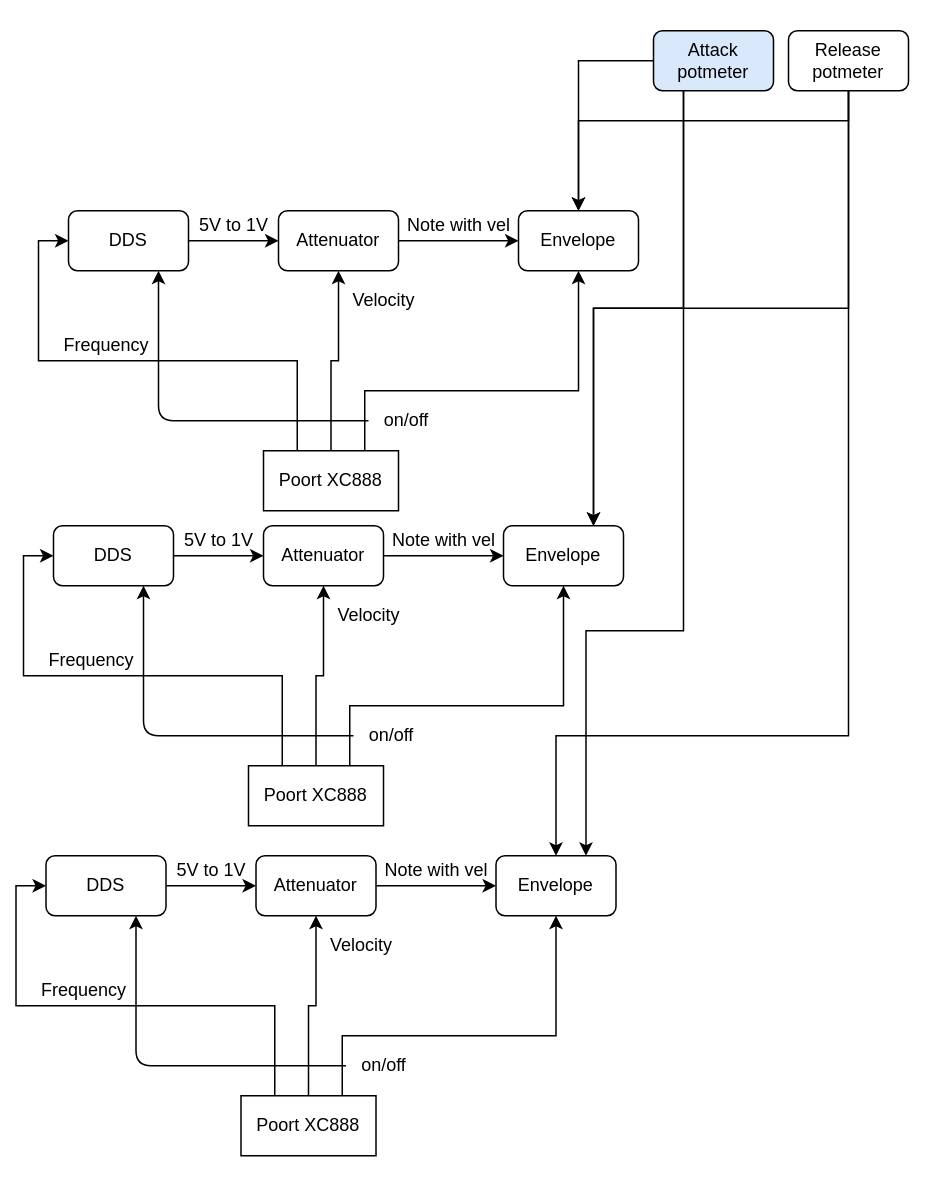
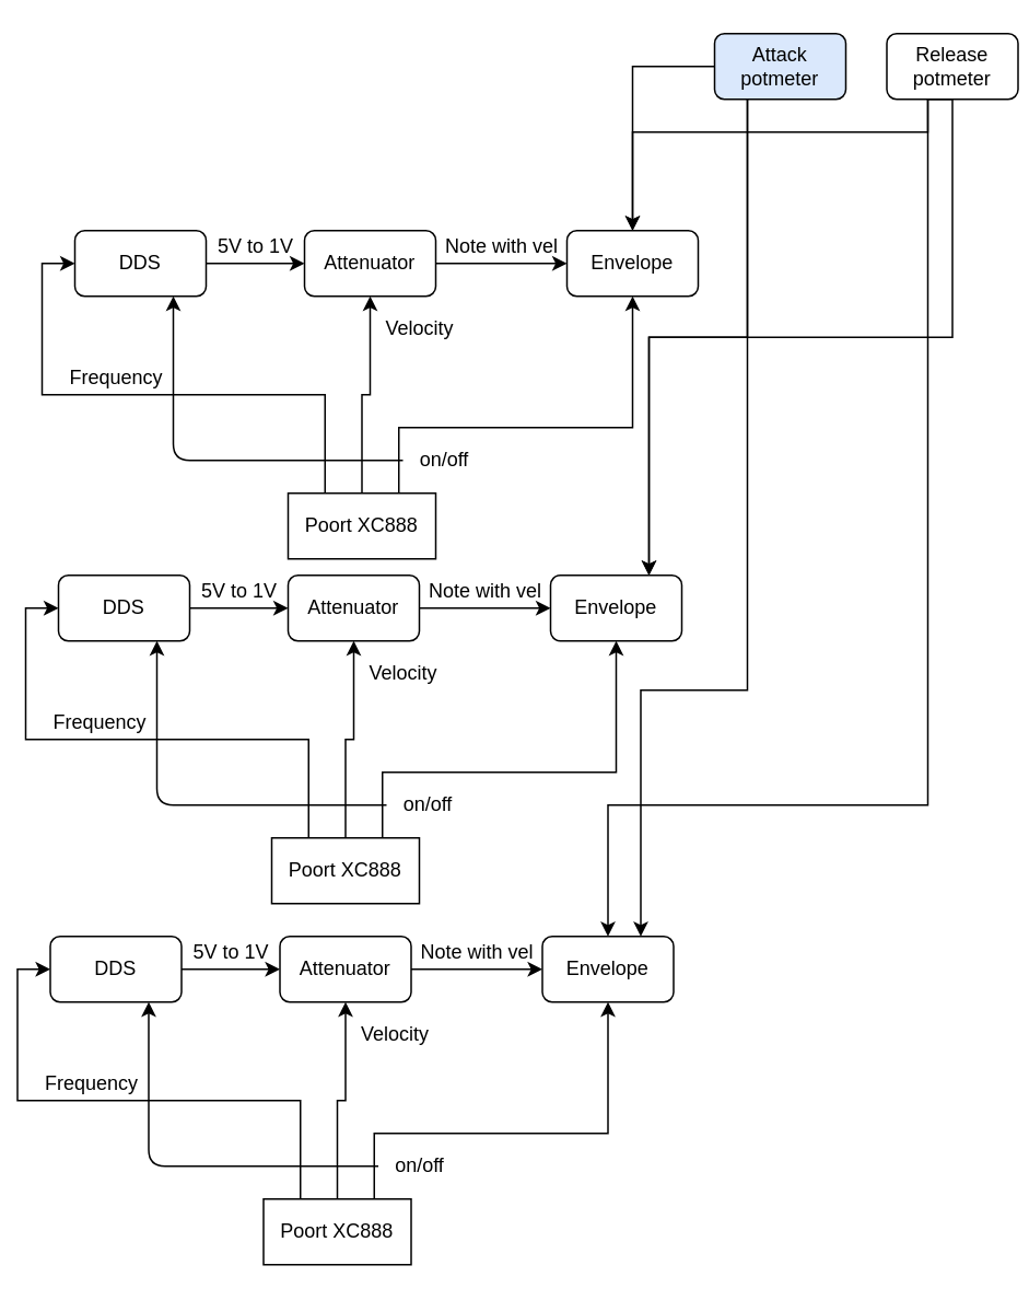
  <mxCell id="0" />
  <mxCell id="1" parent="0" />
  <mxCell id="2" style="edgeStyle=orthogonalEdgeStyle;rounded=0;orthogonalLoop=1;jettySize=auto;html=1;exitX=0.25;exitY=0;exitDx=0;exitDy=0;entryX=0;entryY=0.5;entryDx=0;entryDy=0;" edge="1" parent="1" source="5" target="7"><mxGeometry relative="1" as="geometry" /></mxCell>
  <mxCell id="3" style="edgeStyle=orthogonalEdgeStyle;rounded=0;orthogonalLoop=1;jettySize=auto;html=1;exitX=0.5;exitY=0;exitDx=0;exitDy=0;entryX=0.5;entryY=1;entryDx=0;entryDy=0;" edge="1" parent="1" source="5" target="9"><mxGeometry relative="1" as="geometry" /></mxCell>
  <mxCell id="4" style="edgeStyle=orthogonalEdgeStyle;rounded=0;orthogonalLoop=1;jettySize=auto;html=1;exitX=0.75;exitY=0;exitDx=0;exitDy=0;entryX=0.5;entryY=1;entryDx=0;entryDy=0;" edge="1" parent="1" source="5"><mxGeometry relative="1" as="geometry"><mxPoint x="385" y="180" as="targetPoint" /><Array as="points"><mxPoint x="243" y="260" /><mxPoint x="385" y="260" /></Array></mxGeometry></mxCell>
  <mxCell id="5" value="Poort XC888" style="rounded=0;whiteSpace=wrap;html=1;" vertex="1" parent="1"><mxGeometry x="175" y="300" width="90" height="40" as="geometry" /></mxCell>
  <mxCell id="6" style="edgeStyle=orthogonalEdgeStyle;rounded=0;orthogonalLoop=1;jettySize=auto;html=1;exitX=1;exitY=0.5;exitDx=0;exitDy=0;entryX=0;entryY=0.5;entryDx=0;entryDy=0;" edge="1" parent="1" source="7" target="9"><mxGeometry relative="1" as="geometry" /></mxCell>
  <mxCell id="7" value="DDS" style="rounded=1;whiteSpace=wrap;html=1;" vertex="1" parent="1"><mxGeometry x="45" y="140" width="80" height="40" as="geometry" /></mxCell>
  <mxCell id="8" style="edgeStyle=orthogonalEdgeStyle;rounded=0;orthogonalLoop=1;jettySize=auto;html=1;entryX=0;entryY=0.5;entryDx=0;entryDy=0;" edge="1" parent="1" source="9"><mxGeometry relative="1" as="geometry"><mxPoint x="345" y="160" as="targetPoint" /></mxGeometry></mxCell>
  <mxCell id="9" value="Attenuator" style="rounded=1;whiteSpace=wrap;html=1;" vertex="1" parent="1"><mxGeometry x="185" y="140" width="80" height="40" as="geometry" /></mxCell>
  <mxCell id="10" value="on/off" style="text;html=1;align=center;verticalAlign=middle;resizable=0;points=[];autosize=1;" vertex="1" parent="1"><mxGeometry x="245" y="270" width="50" height="20" as="geometry" /></mxCell>
  <mxCell id="11" value="Frequency" style="text;html=1;align=center;verticalAlign=middle;resizable=0;points=[];autosize=1;" vertex="1" parent="1"><mxGeometry x="35" y="220" width="70" height="20" as="geometry" /></mxCell>
  <mxCell id="12" value="5V to 1V" style="text;html=1;align=center;verticalAlign=middle;resizable=0;points=[];autosize=1;" vertex="1" parent="1"><mxGeometry x="125" y="140" width="60" height="20" as="geometry" /></mxCell>
  <mxCell id="13" value="Note with vel" style="text;html=1;align=center;verticalAlign=middle;resizable=0;points=[];autosize=1;" vertex="1" parent="1"><mxGeometry x="265" y="140" width="80" height="20" as="geometry" /></mxCell>
  <mxCell id="14" value="Velocity" style="text;html=1;align=center;verticalAlign=middle;resizable=0;points=[];autosize=1;" vertex="1" parent="1"><mxGeometry x="225" y="190" width="60" height="20" as="geometry" /></mxCell>
  <mxCell id="15" value="" style="endArrow=classic;html=1;entryX=0.75;entryY=1;entryDx=0;entryDy=0;" edge="1" parent="1" target="7"><mxGeometry width="50" height="50" relative="1" as="geometry"><mxPoint x="245" y="280" as="sourcePoint" /><mxPoint x="265" y="240" as="targetPoint" /><Array as="points"><mxPoint x="105" y="280" /></Array></mxGeometry></mxCell>
  <mxCell id="16" value="Envelope" style="rounded=1;whiteSpace=wrap;html=1;" vertex="1" parent="1"><mxGeometry x="345" y="140" width="80" height="40" as="geometry" /></mxCell>
  <mxCell id="17" style="edgeStyle=orthogonalEdgeStyle;rounded=0;orthogonalLoop=1;jettySize=auto;html=1;exitX=0;exitY=0.5;exitDx=0;exitDy=0;entryX=0.5;entryY=0;entryDx=0;entryDy=0;" edge="1" parent="1" source="20" target="16"><mxGeometry relative="1" as="geometry" /></mxCell>
  <mxCell id="18" style="edgeStyle=orthogonalEdgeStyle;rounded=0;orthogonalLoop=1;jettySize=auto;html=1;exitX=0.25;exitY=1;exitDx=0;exitDy=0;entryX=0.75;entryY=0;entryDx=0;entryDy=0;" edge="1" parent="1" source="20" target="39"><mxGeometry relative="1" as="geometry" /></mxCell>
  <mxCell id="19" style="edgeStyle=orthogonalEdgeStyle;rounded=0;orthogonalLoop=1;jettySize=auto;html=1;exitX=0.25;exitY=1;exitDx=0;exitDy=0;entryX=0.75;entryY=0;entryDx=0;entryDy=0;" edge="1" parent="1" source="20" target="54"><mxGeometry relative="1" as="geometry"><Array as="points"><mxPoint x="455" y="420" /><mxPoint x="390" y="420" /></Array></mxGeometry></mxCell>
  <mxCell id="20" value="Attack potmeter" style="rounded=1;whiteSpace=wrap;html=1;fillColor=#dae8fc;" vertex="1" parent="1"><mxGeometry x="435" y="20" width="80" height="40" as="geometry" /></mxCell>
  <mxCell id="21" style="edgeStyle=orthogonalEdgeStyle;rounded=0;orthogonalLoop=1;jettySize=auto;html=1;exitX=0.5;exitY=1;exitDx=0;exitDy=0;" edge="1" parent="1" source="24"><mxGeometry relative="1" as="geometry"><mxPoint x="385" y="140" as="targetPoint" /><Array as="points"><mxPoint x="565" y="80" /><mxPoint x="385" y="80" /></Array></mxGeometry></mxCell>
  <mxCell id="22" style="edgeStyle=orthogonalEdgeStyle;rounded=0;orthogonalLoop=1;jettySize=auto;html=1;exitX=0.5;exitY=1;exitDx=0;exitDy=0;entryX=0.75;entryY=0;entryDx=0;entryDy=0;" edge="1" parent="1" source="24" target="39"><mxGeometry relative="1" as="geometry" /></mxCell>
  <mxCell id="23" style="edgeStyle=orthogonalEdgeStyle;rounded=0;orthogonalLoop=1;jettySize=auto;html=1;entryX=0.5;entryY=0;entryDx=0;entryDy=0;" edge="1" parent="1" source="24" target="54"><mxGeometry relative="1" as="geometry"><Array as="points"><mxPoint x="565" y="490" /><mxPoint x="370" y="490" /></Array></mxGeometry></mxCell>
- <mxCell id="24" value="Release potmeter" style="rounded=1;whiteSpace=wrap;html=1;" vertex="1" parent="1"><mxGeometry x="525" y="20" width="80" height="40" as="geometry" /></mxCell>
+ <mxCell id="24" value="Release potmeter" style="rounded=1;whiteSpace=wrap;html=1;" vertex="1" parent="1"><mxGeometry x="540" y="20" width="80" height="40" as="geometry" /></mxCell>
  <mxCell id="25" style="edgeStyle=orthogonalEdgeStyle;rounded=0;orthogonalLoop=1;jettySize=auto;html=1;exitX=0.25;exitY=0;exitDx=0;exitDy=0;entryX=0;entryY=0.5;entryDx=0;entryDy=0;" edge="1" parent="1" source="28" target="30"><mxGeometry relative="1" as="geometry" /></mxCell>
  <mxCell id="26" style="edgeStyle=orthogonalEdgeStyle;rounded=0;orthogonalLoop=1;jettySize=auto;html=1;exitX=0.5;exitY=0;exitDx=0;exitDy=0;entryX=0.5;entryY=1;entryDx=0;entryDy=0;" edge="1" parent="1" source="28" target="32"><mxGeometry relative="1" as="geometry" /></mxCell>
  <mxCell id="27" style="edgeStyle=orthogonalEdgeStyle;rounded=0;orthogonalLoop=1;jettySize=auto;html=1;exitX=0.75;exitY=0;exitDx=0;exitDy=0;entryX=0.5;entryY=1;entryDx=0;entryDy=0;" edge="1" parent="1" source="28"><mxGeometry relative="1" as="geometry"><mxPoint x="375" y="390" as="targetPoint" /><Array as="points"><mxPoint x="233" y="470" /><mxPoint x="375" y="470" /></Array></mxGeometry></mxCell>
  <mxCell id="28" value="Poort XC888" style="rounded=0;whiteSpace=wrap;html=1;" vertex="1" parent="1"><mxGeometry x="165" y="510" width="90" height="40" as="geometry" /></mxCell>
  <mxCell id="29" style="edgeStyle=orthogonalEdgeStyle;rounded=0;orthogonalLoop=1;jettySize=auto;html=1;exitX=1;exitY=0.5;exitDx=0;exitDy=0;entryX=0;entryY=0.5;entryDx=0;entryDy=0;" edge="1" parent="1" source="30" target="32"><mxGeometry relative="1" as="geometry" /></mxCell>
  <mxCell id="30" value="DDS" style="rounded=1;whiteSpace=wrap;html=1;" vertex="1" parent="1"><mxGeometry x="35" y="350" width="80" height="40" as="geometry" /></mxCell>
  <mxCell id="31" style="edgeStyle=orthogonalEdgeStyle;rounded=0;orthogonalLoop=1;jettySize=auto;html=1;entryX=0;entryY=0.5;entryDx=0;entryDy=0;" edge="1" parent="1" source="32"><mxGeometry relative="1" as="geometry"><mxPoint x="335" y="370" as="targetPoint" /></mxGeometry></mxCell>
  <mxCell id="32" value="Attenuator" style="rounded=1;whiteSpace=wrap;html=1;" vertex="1" parent="1"><mxGeometry x="175" y="350" width="80" height="40" as="geometry" /></mxCell>
  <mxCell id="33" value="on/off" style="text;html=1;align=center;verticalAlign=middle;resizable=0;points=[];autosize=1;" vertex="1" parent="1"><mxGeometry x="235" y="480" width="50" height="20" as="geometry" /></mxCell>
  <mxCell id="34" value="Frequency" style="text;html=1;align=center;verticalAlign=middle;resizable=0;points=[];autosize=1;" vertex="1" parent="1"><mxGeometry x="25" y="430" width="70" height="20" as="geometry" /></mxCell>
  <mxCell id="35" value="5V to 1V" style="text;html=1;align=center;verticalAlign=middle;resizable=0;points=[];autosize=1;" vertex="1" parent="1"><mxGeometry x="115" y="350" width="60" height="20" as="geometry" /></mxCell>
  <mxCell id="36" value="Note with vel" style="text;html=1;align=center;verticalAlign=middle;resizable=0;points=[];autosize=1;" vertex="1" parent="1"><mxGeometry x="255" y="350" width="80" height="20" as="geometry" /></mxCell>
  <mxCell id="37" value="Velocity" style="text;html=1;align=center;verticalAlign=middle;resizable=0;points=[];autosize=1;" vertex="1" parent="1"><mxGeometry x="215" y="400" width="60" height="20" as="geometry" /></mxCell>
  <mxCell id="38" value="" style="endArrow=classic;html=1;entryX=0.75;entryY=1;entryDx=0;entryDy=0;" edge="1" parent="1" target="30"><mxGeometry width="50" height="50" relative="1" as="geometry"><mxPoint x="235" y="490" as="sourcePoint" /><mxPoint x="255" y="450" as="targetPoint" /><Array as="points"><mxPoint x="95" y="490" /></Array></mxGeometry></mxCell>
  <mxCell id="39" value="Envelope" style="rounded=1;whiteSpace=wrap;html=1;" vertex="1" parent="1"><mxGeometry x="335" y="350" width="80" height="40" as="geometry" /></mxCell>
  <mxCell id="40" style="edgeStyle=orthogonalEdgeStyle;rounded=0;orthogonalLoop=1;jettySize=auto;html=1;exitX=0.25;exitY=0;exitDx=0;exitDy=0;entryX=0;entryY=0.5;entryDx=0;entryDy=0;" edge="1" parent="1" source="43" target="45"><mxGeometry relative="1" as="geometry" /></mxCell>
  <mxCell id="41" style="edgeStyle=orthogonalEdgeStyle;rounded=0;orthogonalLoop=1;jettySize=auto;html=1;exitX=0.5;exitY=0;exitDx=0;exitDy=0;entryX=0.5;entryY=1;entryDx=0;entryDy=0;" edge="1" parent="1" source="43" target="47"><mxGeometry relative="1" as="geometry" /></mxCell>
  <mxCell id="42" style="edgeStyle=orthogonalEdgeStyle;rounded=0;orthogonalLoop=1;jettySize=auto;html=1;exitX=0.75;exitY=0;exitDx=0;exitDy=0;entryX=0.5;entryY=1;entryDx=0;entryDy=0;" edge="1" parent="1" source="43"><mxGeometry relative="1" as="geometry"><mxPoint x="370" y="610" as="targetPoint" /><Array as="points"><mxPoint x="228" y="690" /><mxPoint x="370" y="690" /></Array></mxGeometry></mxCell>
  <mxCell id="43" value="Poort XC888" style="rounded=0;whiteSpace=wrap;html=1;" vertex="1" parent="1"><mxGeometry x="160" y="730" width="90" height="40" as="geometry" /></mxCell>
  <mxCell id="44" style="edgeStyle=orthogonalEdgeStyle;rounded=0;orthogonalLoop=1;jettySize=auto;html=1;exitX=1;exitY=0.5;exitDx=0;exitDy=0;entryX=0;entryY=0.5;entryDx=0;entryDy=0;" edge="1" parent="1" source="45" target="47"><mxGeometry relative="1" as="geometry" /></mxCell>
  <mxCell id="45" value="DDS" style="rounded=1;whiteSpace=wrap;html=1;" vertex="1" parent="1"><mxGeometry x="30" y="570" width="80" height="40" as="geometry" /></mxCell>
  <mxCell id="46" style="edgeStyle=orthogonalEdgeStyle;rounded=0;orthogonalLoop=1;jettySize=auto;html=1;entryX=0;entryY=0.5;entryDx=0;entryDy=0;" edge="1" parent="1" source="47"><mxGeometry relative="1" as="geometry"><mxPoint x="330" y="590" as="targetPoint" /></mxGeometry></mxCell>
  <mxCell id="47" value="Attenuator" style="rounded=1;whiteSpace=wrap;html=1;" vertex="1" parent="1"><mxGeometry x="170" y="570" width="80" height="40" as="geometry" /></mxCell>
  <mxCell id="48" value="on/off" style="text;html=1;align=center;verticalAlign=middle;resizable=0;points=[];autosize=1;" vertex="1" parent="1"><mxGeometry x="230" y="700" width="50" height="20" as="geometry" /></mxCell>
  <mxCell id="49" value="Frequency" style="text;html=1;align=center;verticalAlign=middle;resizable=0;points=[];autosize=1;" vertex="1" parent="1"><mxGeometry x="20" y="650" width="70" height="20" as="geometry" /></mxCell>
  <mxCell id="50" value="5V to 1V" style="text;html=1;align=center;verticalAlign=middle;resizable=0;points=[];autosize=1;" vertex="1" parent="1"><mxGeometry x="110" y="570" width="60" height="20" as="geometry" /></mxCell>
  <mxCell id="51" value="Note with vel" style="text;html=1;align=center;verticalAlign=middle;resizable=0;points=[];autosize=1;" vertex="1" parent="1"><mxGeometry x="250" y="570" width="80" height="20" as="geometry" /></mxCell>
  <mxCell id="52" value="Velocity" style="text;html=1;align=center;verticalAlign=middle;resizable=0;points=[];autosize=1;" vertex="1" parent="1"><mxGeometry x="210" y="620" width="60" height="20" as="geometry" /></mxCell>
  <mxCell id="53" value="" style="endArrow=classic;html=1;entryX=0.75;entryY=1;entryDx=0;entryDy=0;" edge="1" parent="1" target="45"><mxGeometry width="50" height="50" relative="1" as="geometry"><mxPoint x="230" y="710" as="sourcePoint" /><mxPoint x="250" y="670" as="targetPoint" /><Array as="points"><mxPoint x="90" y="710" /></Array></mxGeometry></mxCell>
  <mxCell id="54" value="Envelope" style="rounded=1;whiteSpace=wrap;html=1;" vertex="1" parent="1"><mxGeometry x="330" y="570" width="80" height="40" as="geometry" /></mxCell>
